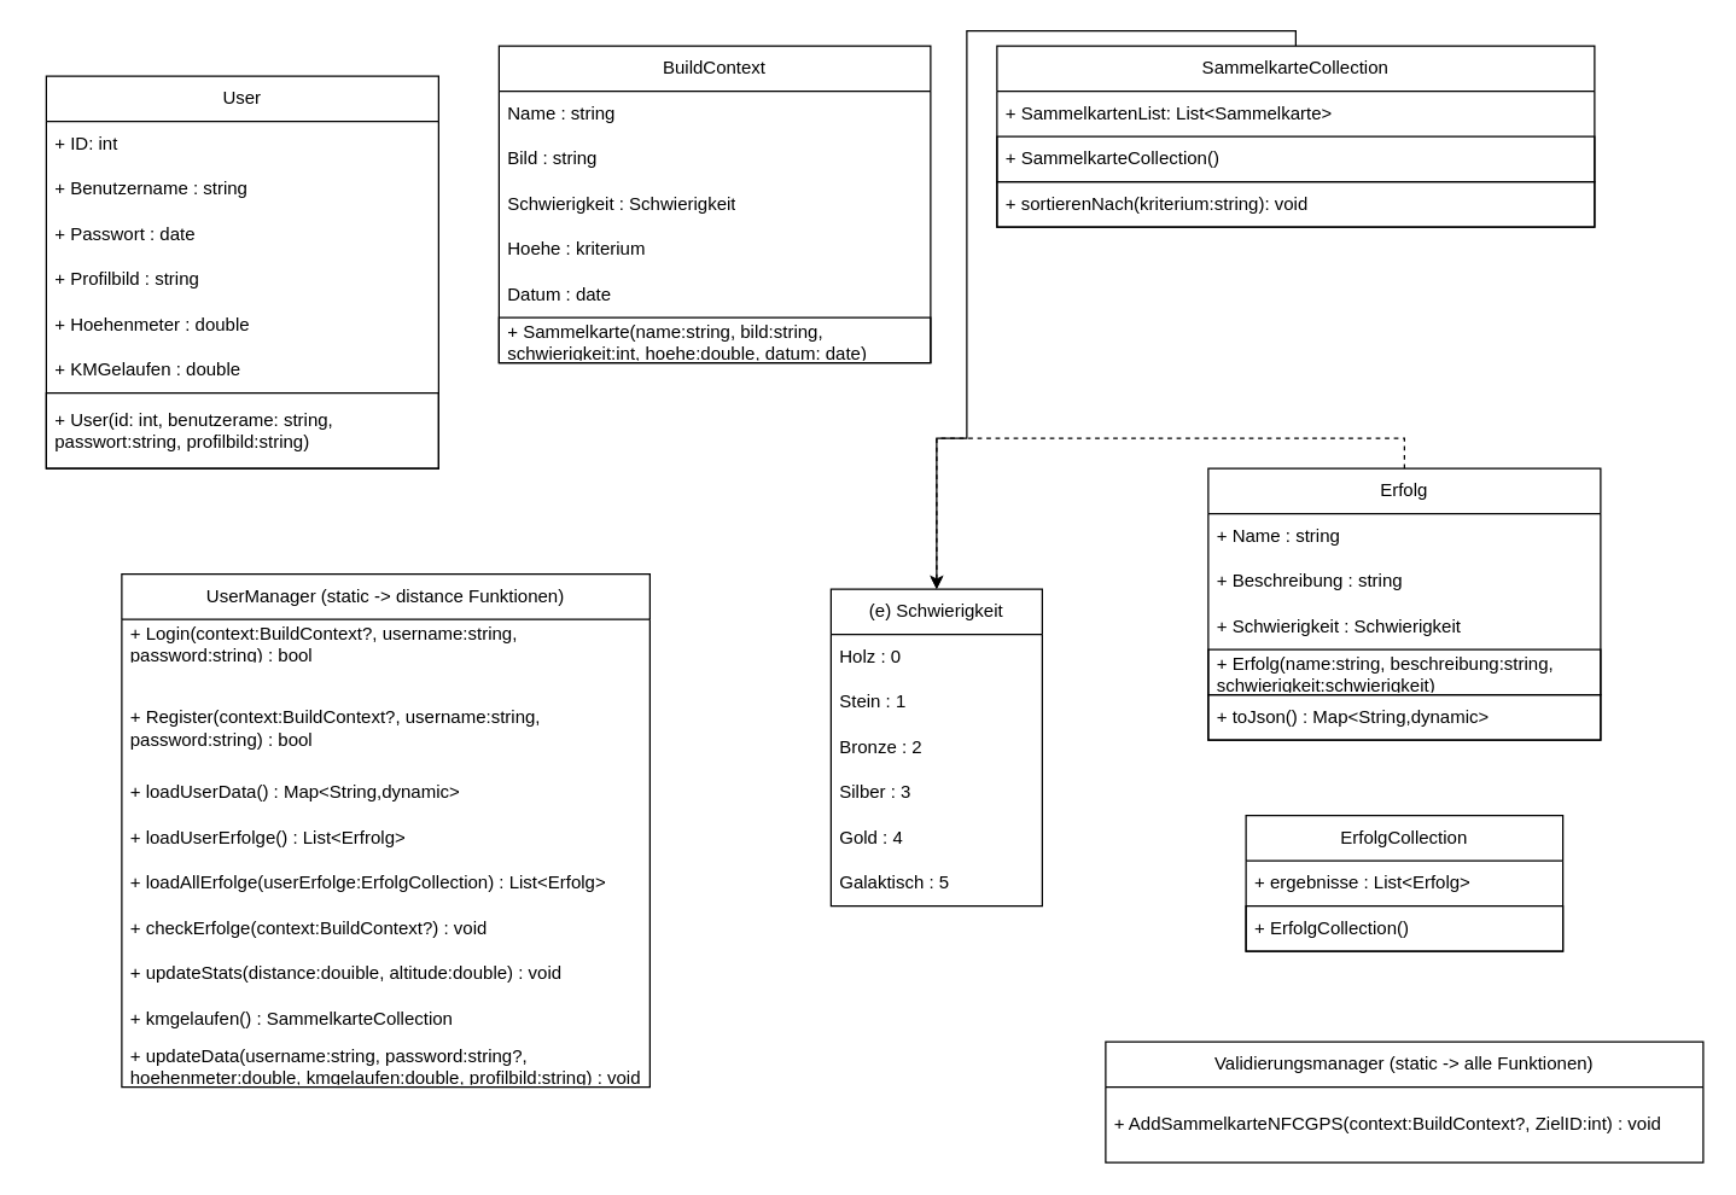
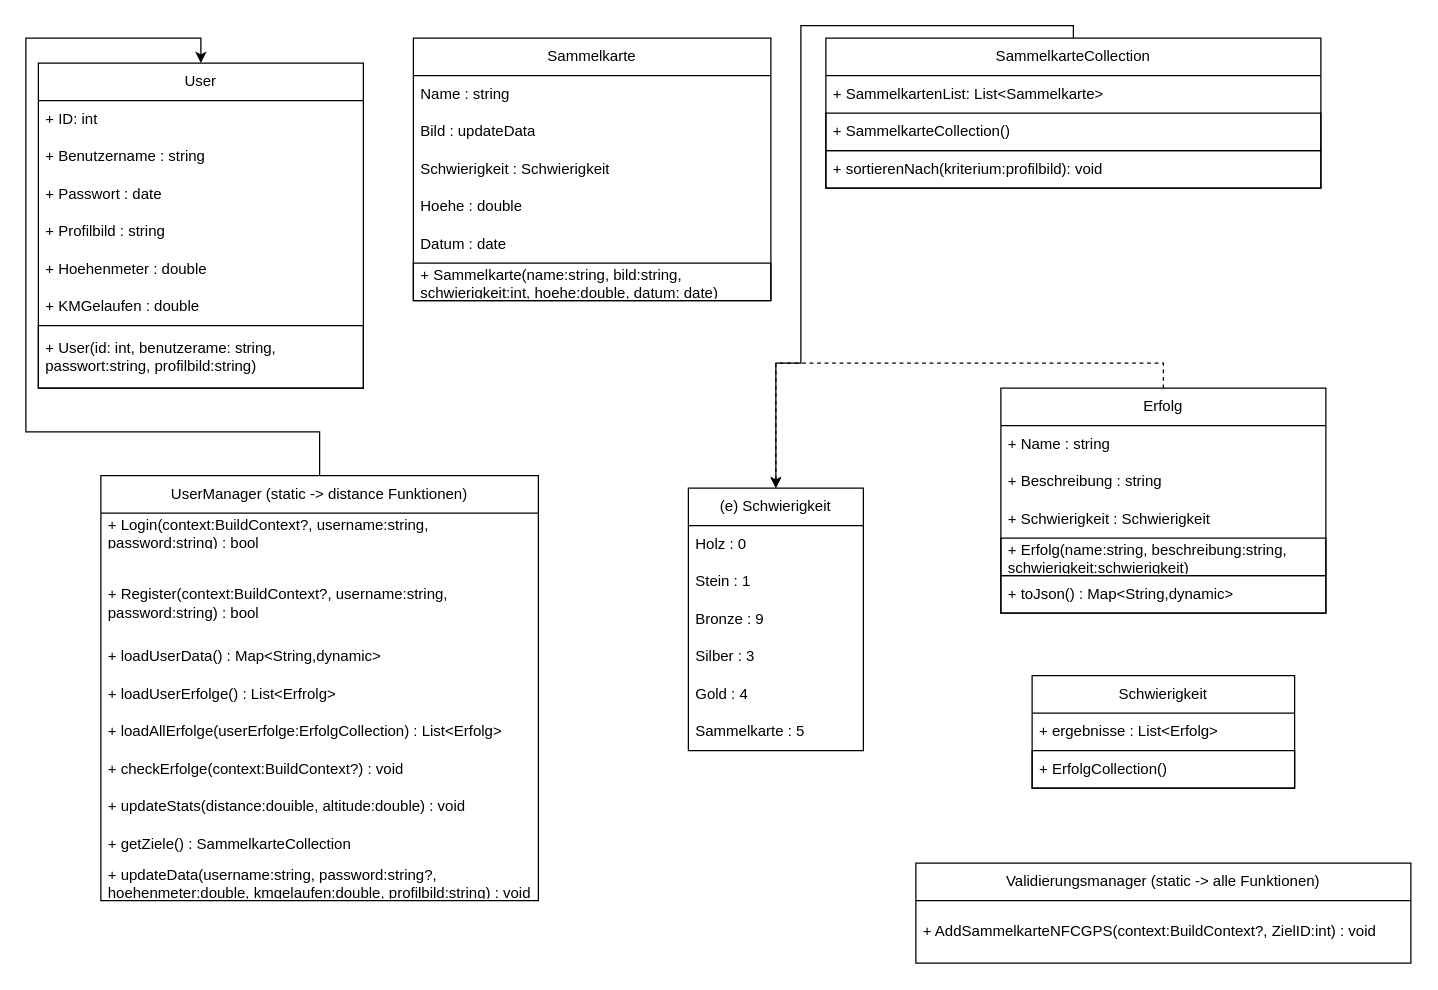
  <mxCell id="0" />
  <mxCell id="1" parent="0" />
  <mxCell id="2" style="edgeStyle=orthogonalEdgeStyle;rounded=0;orthogonalLoop=1;jettySize=auto;html=1;exitX=0.5;exitY=0;exitDx=0;exitDy=0;entryX=0.5;entryY=0;entryDx=0;entryDy=0;dashed=1;" edge="1" parent="1" source="3" target="24"><mxGeometry relative="1" as="geometry" /></mxCell>
  <mxCell id="3" value="Erfolg" style="swimlane;fontStyle=0;childLayout=stackLayout;horizontal=1;startSize=30;horizontalStack=0;resizeParent=1;resizeParentMax=0;resizeLast=0;collapsible=1;marginBottom=0;whiteSpace=wrap;html=1;" vertex="1" parent="1"><mxGeometry x="800" y="310" width="260" height="180" as="geometry" /></mxCell>
  <mxCell id="4" value="+ Name : string" style="text;strokeColor=none;fillColor=none;align=left;verticalAlign=middle;spacingLeft=4;spacingRight=4;overflow=hidden;points=[[0,0.5],[1,0.5]];portConstraint=eastwest;rotatable=0;whiteSpace=wrap;html=1;" vertex="1" parent="3"><mxGeometry y="30" width="260" height="30" as="geometry" /></mxCell>
  <mxCell id="5" value="+ Beschreibung : string" style="text;strokeColor=none;fillColor=none;align=left;verticalAlign=middle;spacingLeft=4;spacingRight=4;overflow=hidden;points=[[0,0.5],[1,0.5]];portConstraint=eastwest;rotatable=0;whiteSpace=wrap;html=1;" vertex="1" parent="3"><mxGeometry y="60" width="260" height="30" as="geometry" /></mxCell>
  <mxCell id="6" value="+ Schwierigkeit : Schwierigkeit" style="text;strokeColor=none;fillColor=none;align=left;verticalAlign=middle;spacingLeft=4;spacingRight=4;overflow=hidden;points=[[0,0.5],[1,0.5]];portConstraint=eastwest;rotatable=0;whiteSpace=wrap;html=1;" vertex="1" parent="3"><mxGeometry y="90" width="260" height="30" as="geometry" /></mxCell>
  <mxCell id="7" value="+ Erfolg(name:string, beschreibung:string, schwierigkeit:schwierigkeit)" style="text;strokeColor=default;fillColor=none;align=left;verticalAlign=middle;spacingLeft=4;spacingRight=4;overflow=hidden;points=[[0,0.5],[1,0.5]];portConstraint=eastwest;rotatable=0;whiteSpace=wrap;html=1;" vertex="1" parent="3"><mxGeometry y="120" width="260" height="30" as="geometry" /></mxCell>
  <mxCell id="8" value="+ toJson() : Map&amp;lt;String,dynamic&amp;gt;" style="text;strokeColor=default;fillColor=none;align=left;verticalAlign=middle;spacingLeft=4;spacingRight=4;overflow=hidden;points=[[0,0.5],[1,0.5]];portConstraint=eastwest;rotatable=0;whiteSpace=wrap;html=1;" vertex="1" parent="3"><mxGeometry y="150" width="260" height="30" as="geometry" /></mxCell>
- <mxCell id="9" value="ErfolgCollection" style="swimlane;fontStyle=0;childLayout=stackLayout;horizontal=1;startSize=30;horizontalStack=0;resizeParent=1;resizeParentMax=0;resizeLast=0;collapsible=1;marginBottom=0;whiteSpace=wrap;html=1;" vertex="1" parent="1"><mxGeometry x="825" y="540" width="210" height="90" as="geometry" /></mxCell>
+ <mxCell id="9" value="Schwierigkeit" style="swimlane;fontStyle=0;childLayout=stackLayout;horizontal=1;startSize=30;horizontalStack=0;resizeParent=1;resizeParentMax=0;resizeLast=0;collapsible=1;marginBottom=0;whiteSpace=wrap;html=1;" vertex="1" parent="1"><mxGeometry x="825" y="540" width="210" height="90" as="geometry" /></mxCell>
  <mxCell id="10" value="+ ergebnisse : List&amp;lt;Erfolg&amp;gt;" style="text;strokeColor=none;fillColor=none;align=left;verticalAlign=middle;spacingLeft=4;spacingRight=4;overflow=hidden;points=[[0,0.5],[1,0.5]];portConstraint=eastwest;rotatable=0;whiteSpace=wrap;html=1;" vertex="1" parent="9"><mxGeometry y="30" width="210" height="30" as="geometry" /></mxCell>
  <mxCell id="11" value="+ ErfolgCollection()" style="text;strokeColor=default;fillColor=none;align=left;verticalAlign=middle;spacingLeft=4;spacingRight=4;overflow=hidden;points=[[0,0.5],[1,0.5]];portConstraint=eastwest;rotatable=0;whiteSpace=wrap;html=1;" vertex="1" parent="9"><mxGeometry y="60" width="210" height="30" as="geometry" /></mxCell>
- <mxCell id="12" value="BuildContext" style="swimlane;fontStyle=0;childLayout=stackLayout;horizontal=1;startSize=30;horizontalStack=0;resizeParent=1;resizeParentMax=0;resizeLast=0;collapsible=1;marginBottom=0;whiteSpace=wrap;html=1;" vertex="1" parent="1"><mxGeometry x="330" y="30" width="286" height="210" as="geometry" /></mxCell>
+ <mxCell id="12" value="Sammelkarte" style="swimlane;fontStyle=0;childLayout=stackLayout;horizontal=1;startSize=30;horizontalStack=0;resizeParent=1;resizeParentMax=0;resizeLast=0;collapsible=1;marginBottom=0;whiteSpace=wrap;html=1;" vertex="1" parent="1"><mxGeometry x="330" y="30" width="286" height="210" as="geometry" /></mxCell>
  <mxCell id="13" value="Name : string" style="text;strokeColor=none;fillColor=none;align=left;verticalAlign=middle;spacingLeft=4;spacingRight=4;overflow=hidden;points=[[0,0.5],[1,0.5]];portConstraint=eastwest;rotatable=0;whiteSpace=wrap;html=1;" vertex="1" parent="12"><mxGeometry y="30" width="286" height="30" as="geometry" /></mxCell>
- <mxCell id="14" value="Bild : string" style="text;strokeColor=none;fillColor=none;align=left;verticalAlign=middle;spacingLeft=4;spacingRight=4;overflow=hidden;points=[[0,0.5],[1,0.5]];portConstraint=eastwest;rotatable=0;whiteSpace=wrap;html=1;" vertex="1" parent="12"><mxGeometry y="60" width="286" height="30" as="geometry" /></mxCell>
+ <mxCell id="14" value="Bild : updateData" style="text;strokeColor=none;fillColor=none;align=left;verticalAlign=middle;spacingLeft=4;spacingRight=4;overflow=hidden;points=[[0,0.5],[1,0.5]];portConstraint=eastwest;rotatable=0;whiteSpace=wrap;html=1;" vertex="1" parent="12"><mxGeometry y="60" width="286" height="30" as="geometry" /></mxCell>
  <mxCell id="15" value="Schwierigkeit : Schwierigkeit" style="text;strokeColor=none;fillColor=none;align=left;verticalAlign=middle;spacingLeft=4;spacingRight=4;overflow=hidden;points=[[0,0.5],[1,0.5]];portConstraint=eastwest;rotatable=0;whiteSpace=wrap;html=1;" vertex="1" parent="12"><mxGeometry y="90" width="286" height="30" as="geometry" /></mxCell>
- <mxCell id="16" value="Hoehe : kriterium" style="text;strokeColor=none;fillColor=none;align=left;verticalAlign=middle;spacingLeft=4;spacingRight=4;overflow=hidden;points=[[0,0.5],[1,0.5]];portConstraint=eastwest;rotatable=0;whiteSpace=wrap;html=1;" vertex="1" parent="12"><mxGeometry y="120" width="286" height="30" as="geometry" /></mxCell>
+ <mxCell id="16" value="Hoehe : double" style="text;strokeColor=none;fillColor=none;align=left;verticalAlign=middle;spacingLeft=4;spacingRight=4;overflow=hidden;points=[[0,0.5],[1,0.5]];portConstraint=eastwest;rotatable=0;whiteSpace=wrap;html=1;" vertex="1" parent="12"><mxGeometry y="120" width="286" height="30" as="geometry" /></mxCell>
  <mxCell id="17" value="Datum : date" style="text;strokeColor=none;fillColor=none;align=left;verticalAlign=middle;spacingLeft=4;spacingRight=4;overflow=hidden;points=[[0,0.5],[1,0.5]];portConstraint=eastwest;rotatable=0;whiteSpace=wrap;html=1;" vertex="1" parent="12"><mxGeometry y="150" width="286" height="30" as="geometry" /></mxCell>
  <mxCell id="18" value="+ Sammelkarte(name:string, bild:string, schwierigkeit:int, hoehe:double, datum: date)" style="text;strokeColor=default;fillColor=none;align=left;verticalAlign=middle;spacingLeft=4;spacingRight=4;overflow=hidden;points=[[0,0.5],[1,0.5]];portConstraint=eastwest;rotatable=0;whiteSpace=wrap;html=1;" vertex="1" parent="12"><mxGeometry y="180" width="286" height="30" as="geometry" /></mxCell>
  <mxCell id="19" style="edgeStyle=orthogonalEdgeStyle;rounded=0;orthogonalLoop=1;jettySize=auto;html=1;exitX=0.5;exitY=0;exitDx=0;exitDy=0;entryX=0.5;entryY=0;entryDx=0;entryDy=0;endArrow=open;" edge="1" parent="1" source="20" target="24"><mxGeometry relative="1" as="geometry"><Array as="points"><mxPoint x="858" y="20" /><mxPoint x="640" y="20" /><mxPoint x="640" y="290" /><mxPoint x="620" y="290" /></Array></mxGeometry></mxCell>
  <mxCell id="20" value="SammelkarteCollection" style="swimlane;fontStyle=0;childLayout=stackLayout;horizontal=1;startSize=30;horizontalStack=0;resizeParent=1;resizeParentMax=0;resizeLast=0;collapsible=1;marginBottom=0;whiteSpace=wrap;html=1;" vertex="1" parent="1"><mxGeometry x="660" y="30" width="396" height="120" as="geometry" /></mxCell>
  <mxCell id="21" value="+ SammelkartenList: List&amp;lt;Sammelkarte&amp;gt;" style="text;strokeColor=none;fillColor=none;align=left;verticalAlign=middle;spacingLeft=4;spacingRight=4;overflow=hidden;points=[[0,0.5],[1,0.5]];portConstraint=eastwest;rotatable=0;whiteSpace=wrap;html=1;" vertex="1" parent="20"><mxGeometry y="30" width="396" height="30" as="geometry" /></mxCell>
  <mxCell id="22" value="+ SammelkarteCollection()" style="text;strokeColor=default;fillColor=none;align=left;verticalAlign=middle;spacingLeft=4;spacingRight=4;overflow=hidden;points=[[0,0.5],[1,0.5]];portConstraint=eastwest;rotatable=0;whiteSpace=wrap;html=1;" vertex="1" parent="20"><mxGeometry y="60" width="396" height="30" as="geometry" /></mxCell>
- <mxCell id="23" value="+ sortierenNach(kriterium:string): void" style="text;strokeColor=default;fillColor=none;align=left;verticalAlign=middle;spacingLeft=4;spacingRight=4;overflow=hidden;points=[[0,0.5],[1,0.5]];portConstraint=eastwest;rotatable=0;whiteSpace=wrap;html=1;" vertex="1" parent="20"><mxGeometry y="90" width="396" height="30" as="geometry" /></mxCell>
+ <mxCell id="23" value="+ sortierenNach(kriterium:profilbild): void" style="text;strokeColor=default;fillColor=none;align=left;verticalAlign=middle;spacingLeft=4;spacingRight=4;overflow=hidden;points=[[0,0.5],[1,0.5]];portConstraint=eastwest;rotatable=0;whiteSpace=wrap;html=1;" vertex="1" parent="20"><mxGeometry y="90" width="396" height="30" as="geometry" /></mxCell>
  <mxCell id="24" value="(e) Schwierigkeit" style="swimlane;fontStyle=0;childLayout=stackLayout;horizontal=1;startSize=30;horizontalStack=0;resizeParent=1;resizeParentMax=0;resizeLast=0;collapsible=1;marginBottom=0;whiteSpace=wrap;html=1;" vertex="1" parent="1"><mxGeometry x="550" y="390" width="140" height="210" as="geometry" /></mxCell>
  <mxCell id="25" value="Holz : 0" style="text;strokeColor=none;fillColor=none;align=left;verticalAlign=middle;spacingLeft=4;spacingRight=4;overflow=hidden;points=[[0,0.5],[1,0.5]];portConstraint=eastwest;rotatable=0;whiteSpace=wrap;html=1;" vertex="1" parent="24"><mxGeometry y="30" width="140" height="30" as="geometry" /></mxCell>
  <mxCell id="26" value="Stein : 1" style="text;strokeColor=none;fillColor=none;align=left;verticalAlign=middle;spacingLeft=4;spacingRight=4;overflow=hidden;points=[[0,0.5],[1,0.5]];portConstraint=eastwest;rotatable=0;whiteSpace=wrap;html=1;" vertex="1" parent="24"><mxGeometry y="60" width="140" height="30" as="geometry" /></mxCell>
- <mxCell id="27" value="Bronze : 2" style="text;strokeColor=none;fillColor=none;align=left;verticalAlign=middle;spacingLeft=4;spacingRight=4;overflow=hidden;points=[[0,0.5],[1,0.5]];portConstraint=eastwest;rotatable=0;whiteSpace=wrap;html=1;" vertex="1" parent="24"><mxGeometry y="90" width="140" height="30" as="geometry" /></mxCell>
+ <mxCell id="27" value="Bronze : 9" style="text;strokeColor=none;fillColor=none;align=left;verticalAlign=middle;spacingLeft=4;spacingRight=4;overflow=hidden;points=[[0,0.5],[1,0.5]];portConstraint=eastwest;rotatable=0;whiteSpace=wrap;html=1;" vertex="1" parent="24"><mxGeometry y="90" width="140" height="30" as="geometry" /></mxCell>
  <mxCell id="28" value="Silber : 3" style="text;strokeColor=none;fillColor=none;align=left;verticalAlign=middle;spacingLeft=4;spacingRight=4;overflow=hidden;points=[[0,0.5],[1,0.5]];portConstraint=eastwest;rotatable=0;whiteSpace=wrap;html=1;" vertex="1" parent="24"><mxGeometry y="120" width="140" height="30" as="geometry" /></mxCell>
  <mxCell id="29" value="Gold : 4" style="text;strokeColor=none;fillColor=none;align=left;verticalAlign=middle;spacingLeft=4;spacingRight=4;overflow=hidden;points=[[0,0.5],[1,0.5]];portConstraint=eastwest;rotatable=0;whiteSpace=wrap;html=1;" vertex="1" parent="24"><mxGeometry y="150" width="140" height="30" as="geometry" /></mxCell>
- <mxCell id="30" value="Galaktisch : 5" style="text;strokeColor=none;fillColor=none;align=left;verticalAlign=middle;spacingLeft=4;spacingRight=4;overflow=hidden;points=[[0,0.5],[1,0.5]];portConstraint=eastwest;rotatable=0;whiteSpace=wrap;html=1;" vertex="1" parent="24"><mxGeometry y="180" width="140" height="30" as="geometry" /></mxCell>
+ <mxCell id="30" value="Sammelkarte : 5" style="text;strokeColor=none;fillColor=none;align=left;verticalAlign=middle;spacingLeft=4;spacingRight=4;overflow=hidden;points=[[0,0.5],[1,0.5]];portConstraint=eastwest;rotatable=0;whiteSpace=wrap;html=1;" vertex="1" parent="24"><mxGeometry y="180" width="140" height="30" as="geometry" /></mxCell>
+ <mxCell id="31" style="edgeStyle=orthogonalEdgeStyle;rounded=0;orthogonalLoop=1;jettySize=auto;html=1;exitX=0.5;exitY=0;exitDx=0;exitDy=0;entryX=0.5;entryY=0;entryDx=0;entryDy=0;" edge="1" parent="1" source="32" target="44"><mxGeometry relative="1" as="geometry"><Array as="points"><mxPoint x="255" y="345" /><mxPoint x="20" y="345" /><mxPoint x="20" y="30" /><mxPoint x="160" y="30" /></Array></mxGeometry></mxCell>
  <mxCell id="32" value="UserManager (static -&amp;gt; distance Funktionen)" style="swimlane;fontStyle=0;childLayout=stackLayout;horizontal=1;startSize=30;horizontalStack=0;resizeParent=1;resizeParentMax=0;resizeLast=0;collapsible=1;marginBottom=0;whiteSpace=wrap;html=1;" vertex="1" parent="1"><mxGeometry x="80" y="380" width="350" height="340" as="geometry" /></mxCell>
  <mxCell id="33" value="+ Login(context:BuildContext?, username:string, password:string) : bool" style="text;strokeColor=none;fillColor=none;align=left;verticalAlign=middle;spacingLeft=4;spacingRight=4;overflow=hidden;points=[[0,0.5],[1,0.5]];portConstraint=eastwest;rotatable=0;whiteSpace=wrap;html=1;" vertex="1" parent="32"><mxGeometry y="30" width="350" height="30" as="geometry" /></mxCell>
  <mxCell id="34" value="&lt;br&gt;+ Register(context:BuildContext?, username:string, password:string) : bool" style="text;strokeColor=none;fillColor=none;align=left;verticalAlign=middle;spacingLeft=4;spacingRight=4;overflow=hidden;points=[[0,0.5],[1,0.5]];portConstraint=eastwest;rotatable=0;whiteSpace=wrap;html=1;" vertex="1" parent="32"><mxGeometry y="60" width="350" height="70" as="geometry" /></mxCell>
  <mxCell id="35" value="+ loadUserData() : Map&amp;lt;String,dynamic&amp;gt;" style="text;strokeColor=none;fillColor=none;align=left;verticalAlign=middle;spacingLeft=4;spacingRight=4;overflow=hidden;points=[[0,0.5],[1,0.5]];portConstraint=eastwest;rotatable=0;whiteSpace=wrap;html=1;" vertex="1" parent="32"><mxGeometry y="130" width="350" height="30" as="geometry" /></mxCell>
  <mxCell id="36" value="+ loadUserErfolge() : List&amp;lt;Erfrolg&amp;gt;" style="text;strokeColor=none;fillColor=none;align=left;verticalAlign=middle;spacingLeft=4;spacingRight=4;overflow=hidden;points=[[0,0.5],[1,0.5]];portConstraint=eastwest;rotatable=0;whiteSpace=wrap;html=1;" vertex="1" parent="32"><mxGeometry y="160" width="350" height="30" as="geometry" /></mxCell>
  <mxCell id="37" value="+ loadAllErfolge(userErfolge:ErfolgCollection) : List&amp;lt;Erfolg&amp;gt;" style="text;strokeColor=none;fillColor=none;align=left;verticalAlign=middle;spacingLeft=4;spacingRight=4;overflow=hidden;points=[[0,0.5],[1,0.5]];portConstraint=eastwest;rotatable=0;whiteSpace=wrap;html=1;" vertex="1" parent="32"><mxGeometry y="190" width="350" height="30" as="geometry" /></mxCell>
  <mxCell id="38" value="+ checkErfolge(context:BuildContext?) : void" style="text;strokeColor=none;fillColor=none;align=left;verticalAlign=middle;spacingLeft=4;spacingRight=4;overflow=hidden;points=[[0,0.5],[1,0.5]];portConstraint=eastwest;rotatable=0;whiteSpace=wrap;html=1;" vertex="1" parent="32"><mxGeometry y="220" width="350" height="30" as="geometry" /></mxCell>
  <mxCell id="39" value="+ updateStats(distance:douible, altitude:double) : void" style="text;strokeColor=none;fillColor=none;align=left;verticalAlign=middle;spacingLeft=4;spacingRight=4;overflow=hidden;points=[[0,0.5],[1,0.5]];portConstraint=eastwest;rotatable=0;whiteSpace=wrap;html=1;" vertex="1" parent="32"><mxGeometry y="250" width="350" height="30" as="geometry" /></mxCell>
- <mxCell id="40" value="+ kmgelaufen() : SammelkarteCollection" style="text;strokeColor=none;fillColor=none;align=left;verticalAlign=middle;spacingLeft=4;spacingRight=4;overflow=hidden;points=[[0,0.5],[1,0.5]];portConstraint=eastwest;rotatable=0;whiteSpace=wrap;html=1;" vertex="1" parent="32"><mxGeometry y="280" width="350" height="30" as="geometry" /></mxCell>
+ <mxCell id="40" value="+ getZiele() : SammelkarteCollection" style="text;strokeColor=none;fillColor=none;align=left;verticalAlign=middle;spacingLeft=4;spacingRight=4;overflow=hidden;points=[[0,0.5],[1,0.5]];portConstraint=eastwest;rotatable=0;whiteSpace=wrap;html=1;" vertex="1" parent="32"><mxGeometry y="280" width="350" height="30" as="geometry" /></mxCell>
  <mxCell id="41" value="+ updateData(username:string, password:string?, hoehenmeter:double, kmgelaufen:double, profilbild:string) : void" style="text;strokeColor=none;fillColor=none;align=left;verticalAlign=middle;spacingLeft=4;spacingRight=4;overflow=hidden;points=[[0,0.5],[1,0.5]];portConstraint=eastwest;rotatable=0;whiteSpace=wrap;html=1;" vertex="1" parent="32"><mxGeometry y="310" width="350" height="30" as="geometry" /></mxCell>
  <mxCell id="42" value="Validierungsmanager (static -&amp;gt; alle Funktionen)" style="swimlane;fontStyle=0;childLayout=stackLayout;horizontal=1;startSize=30;horizontalStack=0;resizeParent=1;resizeParentMax=0;resizeLast=0;collapsible=1;marginBottom=0;whiteSpace=wrap;html=1;" vertex="1" parent="1"><mxGeometry x="732" y="690" width="396" height="80" as="geometry" /></mxCell>
  <mxCell id="43" value="+ AddSammelkarteNFCGPS(context:BuildContext?, ZielID:int) : void" style="text;strokeColor=none;fillColor=none;align=left;verticalAlign=middle;spacingLeft=4;spacingRight=4;overflow=hidden;points=[[0,0.5],[1,0.5]];portConstraint=eastwest;rotatable=0;whiteSpace=wrap;html=1;" vertex="1" parent="42"><mxGeometry y="30" width="396" height="50" as="geometry" /></mxCell>
  <mxCell id="44" value="User" style="swimlane;fontStyle=0;childLayout=stackLayout;horizontal=1;startSize=30;horizontalStack=0;resizeParent=1;resizeParentMax=0;resizeLast=0;collapsible=1;marginBottom=0;whiteSpace=wrap;html=1;" vertex="1" parent="1"><mxGeometry x="30" y="50" width="260" height="260" as="geometry" /></mxCell>
  <mxCell id="45" value="+ ID: int" style="text;strokeColor=none;fillColor=none;align=left;verticalAlign=middle;spacingLeft=4;spacingRight=4;overflow=hidden;points=[[0,0.5],[1,0.5]];portConstraint=eastwest;rotatable=0;whiteSpace=wrap;html=1;" vertex="1" parent="44"><mxGeometry y="30" width="260" height="30" as="geometry" /></mxCell>
  <mxCell id="46" value="+ Benutzername : string" style="text;strokeColor=none;fillColor=none;align=left;verticalAlign=middle;spacingLeft=4;spacingRight=4;overflow=hidden;points=[[0,0.5],[1,0.5]];portConstraint=eastwest;rotatable=0;whiteSpace=wrap;html=1;" vertex="1" parent="44"><mxGeometry y="60" width="260" height="30" as="geometry" /></mxCell>
  <mxCell id="47" value="+ Passwort : date" style="text;strokeColor=none;fillColor=none;align=left;verticalAlign=middle;spacingLeft=4;spacingRight=4;overflow=hidden;points=[[0,0.5],[1,0.5]];portConstraint=eastwest;rotatable=0;whiteSpace=wrap;html=1;" vertex="1" parent="44"><mxGeometry y="90" width="260" height="30" as="geometry" /></mxCell>
  <mxCell id="48" value="+ Profilbild : string" style="text;strokeColor=none;fillColor=none;align=left;verticalAlign=middle;spacingLeft=4;spacingRight=4;overflow=hidden;points=[[0,0.5],[1,0.5]];portConstraint=eastwest;rotatable=0;whiteSpace=wrap;html=1;" vertex="1" parent="44"><mxGeometry y="120" width="260" height="30" as="geometry" /></mxCell>
  <mxCell id="49" value="+ Hoehenmeter : double" style="text;strokeColor=none;fillColor=none;align=left;verticalAlign=middle;spacingLeft=4;spacingRight=4;overflow=hidden;points=[[0,0.5],[1,0.5]];portConstraint=eastwest;rotatable=0;whiteSpace=wrap;html=1;" vertex="1" parent="44"><mxGeometry y="150" width="260" height="30" as="geometry" /></mxCell>
  <mxCell id="50" value="+ KMGelaufen : double" style="text;strokeColor=none;fillColor=none;align=left;verticalAlign=middle;spacingLeft=4;spacingRight=4;overflow=hidden;points=[[0,0.5],[1,0.5]];portConstraint=eastwest;rotatable=0;whiteSpace=wrap;html=1;" vertex="1" parent="44"><mxGeometry y="180" width="260" height="30" as="geometry" /></mxCell>
  <mxCell id="51" value="+ User(id: int, benutzerame: string, passwort:string, profilbild:string)" style="text;strokeColor=default;fillColor=none;align=left;verticalAlign=middle;spacingLeft=4;spacingRight=4;overflow=hidden;points=[[0,0.5],[1,0.5]];portConstraint=eastwest;rotatable=0;whiteSpace=wrap;html=1;" vertex="1" parent="44"><mxGeometry y="210" width="260" height="50" as="geometry" /></mxCell>
